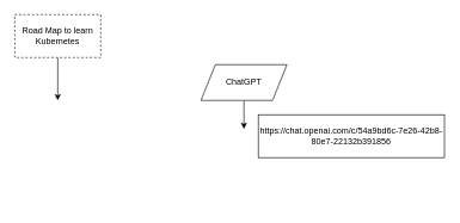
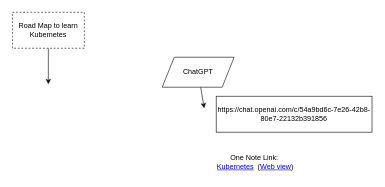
  <mxCell id="0" />
  <mxCell id="1" parent="0" />
  <mxCell id="2" style="edgeStyle=none;html=1;" edge="1" parent="1" source="3"><mxGeometry relative="1" as="geometry"><mxPoint x="80" y="140" as="targetPoint" /></mxGeometry></mxCell>
  <mxCell id="3" value="Road Map to learn Kubernetes" style="whiteSpace=wrap;html=1;dashed=1;" vertex="1" parent="1"><mxGeometry x="20" y="20" width="120" height="60" as="geometry" /></mxCell>
  <mxCell id="4" style="edgeStyle=none;html=1;" edge="1" parent="1" source="5"><mxGeometry relative="1" as="geometry"><mxPoint x="340" y="180" as="targetPoint" /></mxGeometry></mxCell>
- <mxCell id="5" value="ChatGPT" style="shape=parallelogram;perimeter=parallelogramPerimeter;whiteSpace=wrap;html=1;fixedSize=1;" vertex="1" parent="1"><mxGeometry x="280" y="90" width="120" height="50" as="geometry" /></mxCell>
+ <mxCell id="5" value="ChatGPT" style="shape=parallelogram;perimeter=parallelogramPerimeter;whiteSpace=wrap;html=1;fixedSize=1;" vertex="1" parent="1"><mxGeometry x="270" y="95" width="120" height="50" as="geometry" /></mxCell>
  <mxCell id="6" value="https://chat.openai.com/c/54a9bd6c-7e26-42b8-80e7-22132b391856" style="whiteSpace=wrap;html=1;" vertex="1" parent="1"><mxGeometry x="360" y="160" width="260" height="60" as="geometry" /></mxCell>
+ <mxCell id="7" value="One Note Link:&amp;nbsp;&lt;br&gt;&lt;a href=&quot;onenote:https://d.docs.live.net/5558b12999e7636d/Documents/Learning%20Tools/DEVOPS/Kubernetes.one#section-id={8E3EFD13-5DD5-4EAD-9497-39535AD5C93C}&amp;amp;end&quot;&gt;Kubernetes&lt;/a&gt;&amp;nbsp; (&lt;a href=&quot;https://onedrive.live.com/view.aspx?resid=5558B12999E7636D%212409&amp;amp;id=documents&amp;amp;wd=target%28DEVOPS%2FKubernetes.one%7C8E3EFD13-5DD5-4EAD-9497-39535AD5C93C%2F%29&quot;&gt;Web view&lt;/a&gt;)" style="text;html=1;align=center;verticalAlign=middle;resizable=0;points=[];autosize=1;strokeColor=none;fillColor=none;" vertex="1" parent="1"><mxGeometry x="350" y="250" width="150" height="40" as="geometry" /></mxCell>
